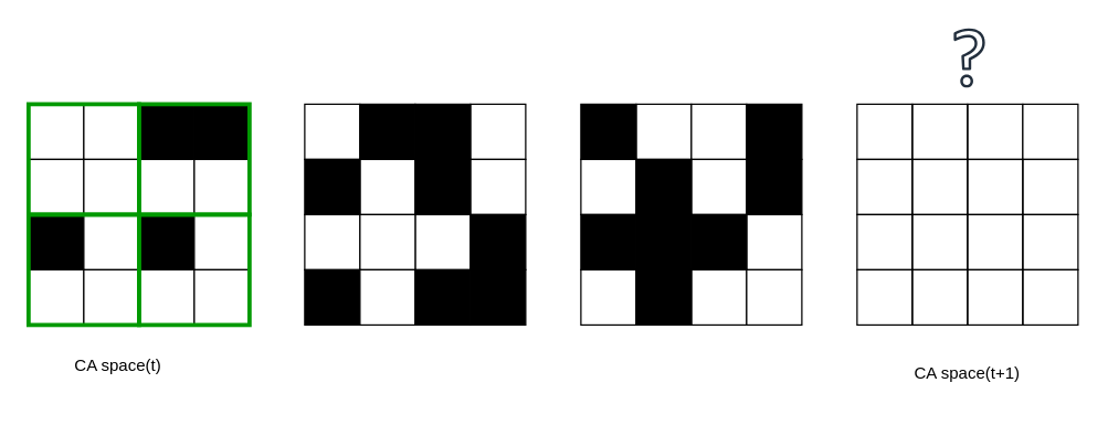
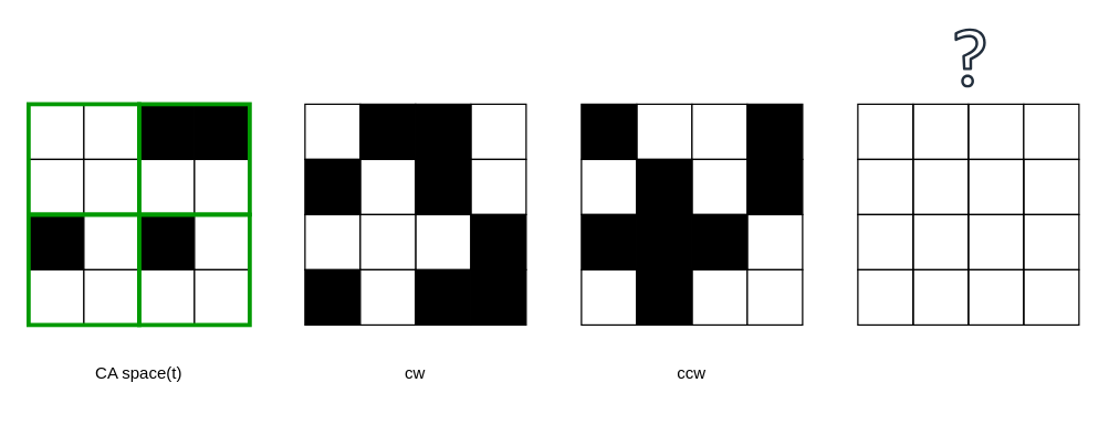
  <mxCell id="0" />
  <mxCell id="1" parent="0" />
  <mxCell id="2" value="" style="whiteSpace=wrap;html=1;aspect=fixed;" parent="1" vertex="1"><mxGeometry x="20" y="75.03" width="40" height="40" as="geometry" /></mxCell>
  <mxCell id="3" value="" style="whiteSpace=wrap;html=1;aspect=fixed;" parent="1" vertex="1"><mxGeometry x="60" y="75.03" width="40" height="40" as="geometry" /></mxCell>
  <mxCell id="4" value="" style="whiteSpace=wrap;html=1;aspect=fixed;strokeColor=#000000;fillColor=#000000;" parent="1" vertex="1"><mxGeometry x="100" y="75.03" width="40" height="40" as="geometry" /></mxCell>
  <mxCell id="5" value="" style="whiteSpace=wrap;html=1;aspect=fixed;strokeColor=#000000;fillColor=#000000;" parent="1" vertex="1"><mxGeometry x="140" y="75.03" width="40" height="40" as="geometry" /></mxCell>
  <mxCell id="6" value="" style="whiteSpace=wrap;html=1;aspect=fixed;" parent="1" vertex="1"><mxGeometry x="20" y="115.03" width="40" height="40" as="geometry" /></mxCell>
  <mxCell id="7" value="" style="whiteSpace=wrap;html=1;aspect=fixed;" parent="1" vertex="1"><mxGeometry x="60" y="115.03" width="40" height="40" as="geometry" /></mxCell>
  <mxCell id="8" value="" style="whiteSpace=wrap;html=1;aspect=fixed;" parent="1" vertex="1"><mxGeometry x="100" y="115.03" width="40" height="40" as="geometry" /></mxCell>
  <mxCell id="9" value="" style="whiteSpace=wrap;html=1;aspect=fixed;" parent="1" vertex="1"><mxGeometry x="140" y="115.03" width="40" height="40" as="geometry" /></mxCell>
  <mxCell id="10" value="" style="whiteSpace=wrap;html=1;aspect=fixed;fillColor=#000000;" parent="1" vertex="1"><mxGeometry x="20" y="155.03" width="40" height="40" as="geometry" /></mxCell>
  <mxCell id="11" value="" style="whiteSpace=wrap;html=1;aspect=fixed;" parent="1" vertex="1"><mxGeometry x="60" y="155.03" width="40" height="40" as="geometry" /></mxCell>
  <mxCell id="12" value="" style="whiteSpace=wrap;html=1;aspect=fixed;fillColor=#000000;" parent="1" vertex="1"><mxGeometry x="100" y="155.03" width="40" height="40" as="geometry" /></mxCell>
  <mxCell id="13" value="" style="whiteSpace=wrap;html=1;aspect=fixed;" parent="1" vertex="1"><mxGeometry x="140" y="155.03" width="40" height="40" as="geometry" /></mxCell>
  <mxCell id="14" value="" style="whiteSpace=wrap;html=1;aspect=fixed;" parent="1" vertex="1"><mxGeometry x="20" y="195.03" width="40" height="40" as="geometry" /></mxCell>
  <mxCell id="15" value="" style="whiteSpace=wrap;html=1;aspect=fixed;" parent="1" vertex="1"><mxGeometry x="60" y="195.03" width="40" height="40" as="geometry" /></mxCell>
  <mxCell id="16" value="" style="whiteSpace=wrap;html=1;aspect=fixed;" parent="1" vertex="1"><mxGeometry x="100" y="195.03" width="40" height="40" as="geometry" /></mxCell>
  <mxCell id="17" value="" style="whiteSpace=wrap;html=1;aspect=fixed;" parent="1" vertex="1"><mxGeometry x="140" y="195.03" width="40" height="40" as="geometry" /></mxCell>
  <mxCell id="18" value="" style="whiteSpace=wrap;html=1;aspect=fixed;strokeColor=#009900;fillColor=none;strokeWidth=3;" parent="1" vertex="1"><mxGeometry x="20" y="75.03" width="80" height="80" as="geometry" /></mxCell>
  <mxCell id="19" value="" style="whiteSpace=wrap;html=1;aspect=fixed;strokeColor=#009900;fillColor=none;strokeWidth=3;" parent="1" vertex="1"><mxGeometry x="100" y="75.03" width="80" height="80" as="geometry" /></mxCell>
  <mxCell id="20" value="" style="whiteSpace=wrap;html=1;aspect=fixed;strokeColor=#009900;fillColor=none;strokeWidth=3;" parent="1" vertex="1"><mxGeometry x="20" y="155.03" width="80" height="80" as="geometry" /></mxCell>
  <mxCell id="21" value="" style="whiteSpace=wrap;html=1;aspect=fixed;strokeColor=#009900;fillColor=none;strokeWidth=3;" parent="1" vertex="1"><mxGeometry x="100" y="155.03" width="80" height="80" as="geometry" /></mxCell>
  <mxCell id="22" value="" style="whiteSpace=wrap;html=1;aspect=fixed;" parent="1" vertex="1"><mxGeometry x="220" y="75.03" width="40" height="40" as="geometry" /></mxCell>
  <mxCell id="23" value="" style="whiteSpace=wrap;html=1;aspect=fixed;" parent="1" vertex="1"><mxGeometry x="340" y="75.03" width="40" height="40" as="geometry" /></mxCell>
  <mxCell id="24" value="" style="whiteSpace=wrap;html=1;aspect=fixed;strokeColor=#000000;fillColor=#000000;" parent="1" vertex="1"><mxGeometry x="260" y="75.03" width="40" height="40" as="geometry" /></mxCell>
  <mxCell id="25" value="" style="whiteSpace=wrap;html=1;aspect=fixed;strokeColor=#000000;fillColor=#000000;" parent="1" vertex="1"><mxGeometry x="300" y="75.03" width="40" height="40" as="geometry" /></mxCell>
  <mxCell id="26" value="" style="whiteSpace=wrap;html=1;aspect=fixed;" parent="1" vertex="1"><mxGeometry x="220" y="155.03" width="40" height="40" as="geometry" /></mxCell>
  <mxCell id="27" value="" style="whiteSpace=wrap;html=1;aspect=fixed;" parent="1" vertex="1"><mxGeometry x="260" y="115.03" width="40" height="40" as="geometry" /></mxCell>
  <mxCell id="28" value="" style="whiteSpace=wrap;html=1;aspect=fixed;" parent="1" vertex="1"><mxGeometry x="300" y="155.03" width="40" height="40" as="geometry" /></mxCell>
  <mxCell id="29" value="" style="whiteSpace=wrap;html=1;aspect=fixed;" parent="1" vertex="1"><mxGeometry x="340" y="115.03" width="40" height="40" as="geometry" /></mxCell>
  <mxCell id="30" value="" style="whiteSpace=wrap;html=1;aspect=fixed;fillColor=#000000;" parent="1" vertex="1"><mxGeometry x="220" y="115.03" width="40" height="40" as="geometry" /></mxCell>
  <mxCell id="31" value="" style="whiteSpace=wrap;html=1;aspect=fixed;" parent="1" vertex="1"><mxGeometry x="260" y="155.03" width="40" height="40" as="geometry" /></mxCell>
  <mxCell id="32" value="" style="whiteSpace=wrap;html=1;aspect=fixed;fillColor=#000000;" parent="1" vertex="1"><mxGeometry x="300" y="115.03" width="40" height="40" as="geometry" /></mxCell>
  <mxCell id="33" value="" style="whiteSpace=wrap;html=1;aspect=fixed;fillColor=#000000;" parent="1" vertex="1"><mxGeometry x="340" y="155.03" width="40" height="40" as="geometry" /></mxCell>
  <mxCell id="34" value="" style="whiteSpace=wrap;html=1;aspect=fixed;fillColor=#000000;" parent="1" vertex="1"><mxGeometry x="220" y="195.03" width="40" height="40" as="geometry" /></mxCell>
  <mxCell id="35" value="" style="whiteSpace=wrap;html=1;aspect=fixed;" parent="1" vertex="1"><mxGeometry x="260" y="195.03" width="40" height="40" as="geometry" /></mxCell>
  <mxCell id="36" value="" style="whiteSpace=wrap;html=1;aspect=fixed;fillColor=#000000;" parent="1" vertex="1"><mxGeometry x="300" y="195.03" width="40" height="40" as="geometry" /></mxCell>
  <mxCell id="37" value="" style="whiteSpace=wrap;html=1;aspect=fixed;fillColor=#000000;" parent="1" vertex="1"><mxGeometry x="340" y="195.03" width="40" height="40" as="geometry" /></mxCell>
  <mxCell id="38" value="" style="whiteSpace=wrap;html=1;aspect=fixed;" parent="1" vertex="1"><mxGeometry x="460" y="75.03" width="40" height="40" as="geometry" /></mxCell>
  <mxCell id="39" value="" style="whiteSpace=wrap;html=1;aspect=fixed;" parent="1" vertex="1"><mxGeometry x="500" y="75.03" width="40" height="40" as="geometry" /></mxCell>
  <mxCell id="40" value="" style="whiteSpace=wrap;html=1;aspect=fixed;strokeColor=#000000;fillColor=#000000;" parent="1" vertex="1"><mxGeometry x="420" y="75.03" width="40" height="40" as="geometry" /></mxCell>
  <mxCell id="41" value="" style="whiteSpace=wrap;html=1;aspect=fixed;strokeColor=#000000;fillColor=#000000;" parent="1" vertex="1"><mxGeometry x="540" y="75.03" width="40" height="40" as="geometry" /></mxCell>
  <mxCell id="42" value="" style="whiteSpace=wrap;html=1;aspect=fixed;" parent="1" vertex="1"><mxGeometry x="420" y="195.03" width="40" height="40" as="geometry" /></mxCell>
  <mxCell id="43" value="" style="whiteSpace=wrap;html=1;aspect=fixed;" parent="1" vertex="1"><mxGeometry x="420" y="115.03" width="40" height="40" as="geometry" /></mxCell>
  <mxCell id="44" value="" style="whiteSpace=wrap;html=1;aspect=fixed;" parent="1" vertex="1"><mxGeometry x="540" y="155.03" width="40" height="40" as="geometry" /></mxCell>
  <mxCell id="45" value="" style="whiteSpace=wrap;html=1;aspect=fixed;" parent="1" vertex="1"><mxGeometry x="500" y="115.03" width="40" height="40" as="geometry" /></mxCell>
  <mxCell id="46" value="" style="whiteSpace=wrap;html=1;aspect=fixed;fillColor=#000000;" parent="1" vertex="1"><mxGeometry x="460" y="115.03" width="40" height="40" as="geometry" /></mxCell>
  <mxCell id="47" value="" style="whiteSpace=wrap;html=1;aspect=fixed;" parent="1" vertex="1"><mxGeometry x="500" y="195.03" width="40" height="40" as="geometry" /></mxCell>
  <mxCell id="48" value="" style="whiteSpace=wrap;html=1;aspect=fixed;fillColor=#000000;" parent="1" vertex="1"><mxGeometry x="540" y="115.03" width="40" height="40" as="geometry" /></mxCell>
  <mxCell id="49" value="" style="whiteSpace=wrap;html=1;aspect=fixed;fillColor=#000000;" parent="1" vertex="1"><mxGeometry x="500" y="155.03" width="40" height="40" as="geometry" /></mxCell>
  <mxCell id="50" value="" style="whiteSpace=wrap;html=1;aspect=fixed;fillColor=#000000;" parent="1" vertex="1"><mxGeometry x="420" y="155.03" width="40" height="40" as="geometry" /></mxCell>
  <mxCell id="51" value="" style="whiteSpace=wrap;html=1;aspect=fixed;" parent="1" vertex="1"><mxGeometry x="540" y="195.03" width="40" height="40" as="geometry" /></mxCell>
  <mxCell id="52" value="" style="whiteSpace=wrap;html=1;aspect=fixed;fillColor=#000000;" parent="1" vertex="1"><mxGeometry x="460" y="155.03" width="40" height="40" as="geometry" /></mxCell>
  <mxCell id="53" value="" style="whiteSpace=wrap;html=1;aspect=fixed;fillColor=#000000;" parent="1" vertex="1"><mxGeometry x="460" y="195.03" width="40" height="40" as="geometry" /></mxCell>
  <mxCell id="54" value="" style="whiteSpace=wrap;html=1;aspect=fixed;fillColor=none;" parent="1" vertex="1"><mxGeometry x="660" y="75.03" width="40" height="40" as="geometry" /></mxCell>
  <mxCell id="55" value="" style="whiteSpace=wrap;html=1;aspect=fixed;fillColor=none;" parent="1" vertex="1"><mxGeometry x="700" y="75.03" width="40" height="40" as="geometry" /></mxCell>
  <mxCell id="56" value="" style="whiteSpace=wrap;html=1;aspect=fixed;strokeColor=#000000;fillColor=none;" parent="1" vertex="1"><mxGeometry x="620" y="75.03" width="40" height="40" as="geometry" /></mxCell>
  <mxCell id="57" value="" style="whiteSpace=wrap;html=1;aspect=fixed;strokeColor=#000000;fillColor=default;" parent="1" vertex="1"><mxGeometry x="740" y="75.03" width="40" height="40" as="geometry" /></mxCell>
  <mxCell id="58" value="" style="whiteSpace=wrap;html=1;aspect=fixed;fillColor=none;" parent="1" vertex="1"><mxGeometry x="620" y="195.03" width="40" height="40" as="geometry" /></mxCell>
  <mxCell id="59" value="" style="whiteSpace=wrap;html=1;aspect=fixed;fillColor=none;" parent="1" vertex="1"><mxGeometry x="620" y="115.03" width="40" height="40" as="geometry" /></mxCell>
  <mxCell id="60" value="" style="whiteSpace=wrap;html=1;aspect=fixed;fillColor=none;" parent="1" vertex="1"><mxGeometry x="740" y="155.03" width="40" height="40" as="geometry" /></mxCell>
  <mxCell id="61" value="" style="whiteSpace=wrap;html=1;aspect=fixed;fillColor=none;" parent="1" vertex="1"><mxGeometry x="700" y="115.03" width="40" height="40" as="geometry" /></mxCell>
  <mxCell id="62" value="" style="whiteSpace=wrap;html=1;aspect=fixed;fillColor=none;" parent="1" vertex="1"><mxGeometry x="660" y="115.03" width="40" height="40" as="geometry" /></mxCell>
  <mxCell id="63" value="" style="whiteSpace=wrap;html=1;aspect=fixed;fillColor=none;" parent="1" vertex="1"><mxGeometry x="700" y="195.03" width="40" height="40" as="geometry" /></mxCell>
  <mxCell id="64" value="" style="whiteSpace=wrap;html=1;aspect=fixed;fillColor=none;" parent="1" vertex="1"><mxGeometry x="740" y="115.03" width="40" height="40" as="geometry" /></mxCell>
  <mxCell id="65" value="" style="whiteSpace=wrap;html=1;aspect=fixed;fillColor=none;" parent="1" vertex="1"><mxGeometry x="700" y="155.03" width="40" height="40" as="geometry" /></mxCell>
  <mxCell id="66" value="" style="whiteSpace=wrap;html=1;aspect=fixed;fillColor=none;" parent="1" vertex="1"><mxGeometry x="620" y="155.03" width="40" height="40" as="geometry" /></mxCell>
  <mxCell id="67" value="" style="whiteSpace=wrap;html=1;aspect=fixed;fillColor=none;" parent="1" vertex="1"><mxGeometry x="740" y="195.03" width="40" height="40" as="geometry" /></mxCell>
  <mxCell id="68" value="" style="whiteSpace=wrap;html=1;aspect=fixed;fillColor=none;" parent="1" vertex="1"><mxGeometry x="660" y="155.03" width="40" height="40" as="geometry" /></mxCell>
  <mxCell id="69" value="" style="whiteSpace=wrap;html=1;aspect=fixed;fillColor=none;" parent="1" vertex="1"><mxGeometry x="660" y="195.03" width="40" height="40" as="geometry" /></mxCell>
- <mxCell id="70" value="CA space(t)" style="text;html=1;strokeColor=none;fillColor=none;align=center;verticalAlign=middle;whiteSpace=wrap;rounded=0;" parent="1" vertex="1"><mxGeometry x="45" y="250.03" width="80" height="30" as="geometry" /></mxCell>
- <mxCell id="71" value="CA space(t+1)" style="text;html=1;strokeColor=none;fillColor=none;align=center;verticalAlign=middle;whiteSpace=wrap;rounded=0;" parent="1" vertex="1"><mxGeometry x="660" y="255.03" width="80" height="30" as="geometry" /></mxCell>
+ <mxCell id="70" value="CA space(t)" style="text;html=1;strokeColor=none;fillColor=none;align=center;verticalAlign=middle;whiteSpace=wrap;rounded=0;" parent="1" vertex="1"><mxGeometry x="60" y="255.03" width="80" height="30" as="geometry" /></mxCell>
+ <mxCell id="72" value="cw" style="text;html=1;strokeColor=none;fillColor=none;align=center;verticalAlign=middle;whiteSpace=wrap;rounded=0;" parent="1" vertex="1"><mxGeometry x="270" y="255.03" width="60" height="30" as="geometry" /></mxCell>
+ <mxCell id="73" value="ccw" style="text;html=1;strokeColor=none;fillColor=none;align=center;verticalAlign=middle;whiteSpace=wrap;rounded=0;" parent="1" vertex="1"><mxGeometry x="470" y="255.03" width="60" height="30" as="geometry" /></mxCell>
  <mxCell id="74" value="" style="sketch=0;outlineConnect=0;fontColor=#232F3E;gradientColor=none;fillColor=#232F3D;strokeColor=none;dashed=0;verticalLabelPosition=bottom;verticalAlign=top;align=center;html=1;fontSize=12;fontStyle=0;aspect=fixed;pointerEvents=1;shape=mxgraph.aws4.question;" parent="1" vertex="1"><mxGeometry x="690" y="20" width="22.62" height="43.03" as="geometry" /></mxCell>
